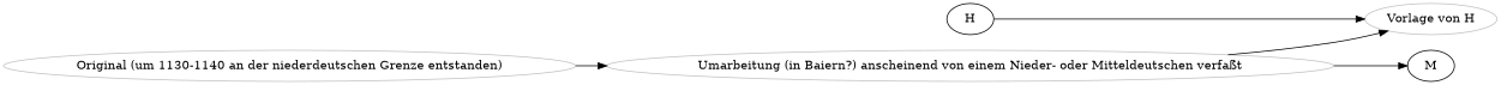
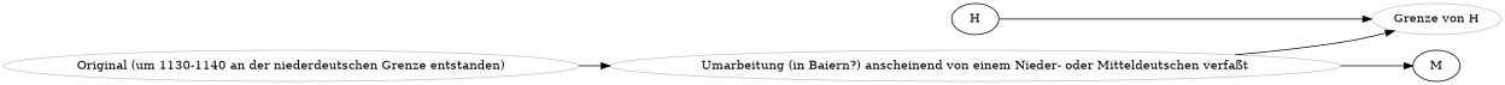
  digraph {
    rankdir=LR
    node [color=grey]
    n1 [label="Original (um 1130-1140 an der niederdeutschen Grenze entstanden)"]
    n2 [label="Umarbeitung (in Baiern?) anscheinend von einem Nieder- oder Mitteldeutschen verfaßt"]
-   n3 [label="Vorlage von H"]
+   n3 [label="Grenze von H"]
    M [color=""]
    H [color=""]
    n1 -> n2
    n2 -> n3
    n2 -> M
    H -> n3
  }
